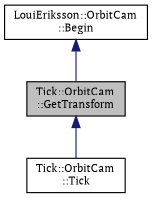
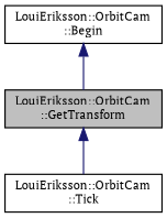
  digraph {
    fontname="PT Serif"
    rankdir=TB
    node [color=black fillcolor=white fontname="PT Serif" fontsize=10 shape=record style=filled]
    edge [color=midnightblue dir=back fontname="PT Serif" fontsize=10 labelfontname=Helvetica labelfontsize=10 style=solid]
-   n1 [fillcolor=grey75 fontcolor=black height=0.2 label="Tick::OrbitCam\l::GetTransform" width=0.4]
-   n2 [height=0.2 label="Tick::OrbitCam\l::Tick" width=0.4]
+   n1 [fillcolor=grey75 fontcolor=black height=0.2 label="LouiEriksson::OrbitCam\l::GetTransform" width=0.4]
+   n2 [height=0.2 label="LouiEriksson::OrbitCam\l::Tick" width=0.4]
    n3 [height=0.2 label="LouiEriksson::OrbitCam\l::Begin" width=0.4]
    n1 -> n2
    n3 -> n1
  }
